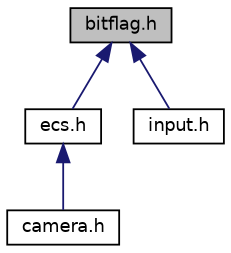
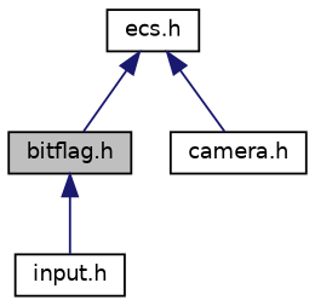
  digraph {
    node [color=black fillcolor=white fontname=Helvetica fontsize=10 shape=record style=filled]
    edge [color=midnightblue dir=back fontname=Helvetica fontsize=10 labelfontname=Helvetica labelfontsize=10 style=solid]
    n1 [fillcolor=grey75 fontcolor=black height=0.2 label="bitflag.h" width=0.4]
    n2 [height=0.2 label="ecs.h" width=0.4]
    n3 [height=0.2 label="input.h" width=0.4]
    n4 [height=0.2 label="camera.h" width=0.4]
-   n1 -> n2
+   n2 -> n1
    n1 -> n3
    n2 -> n4
  }
